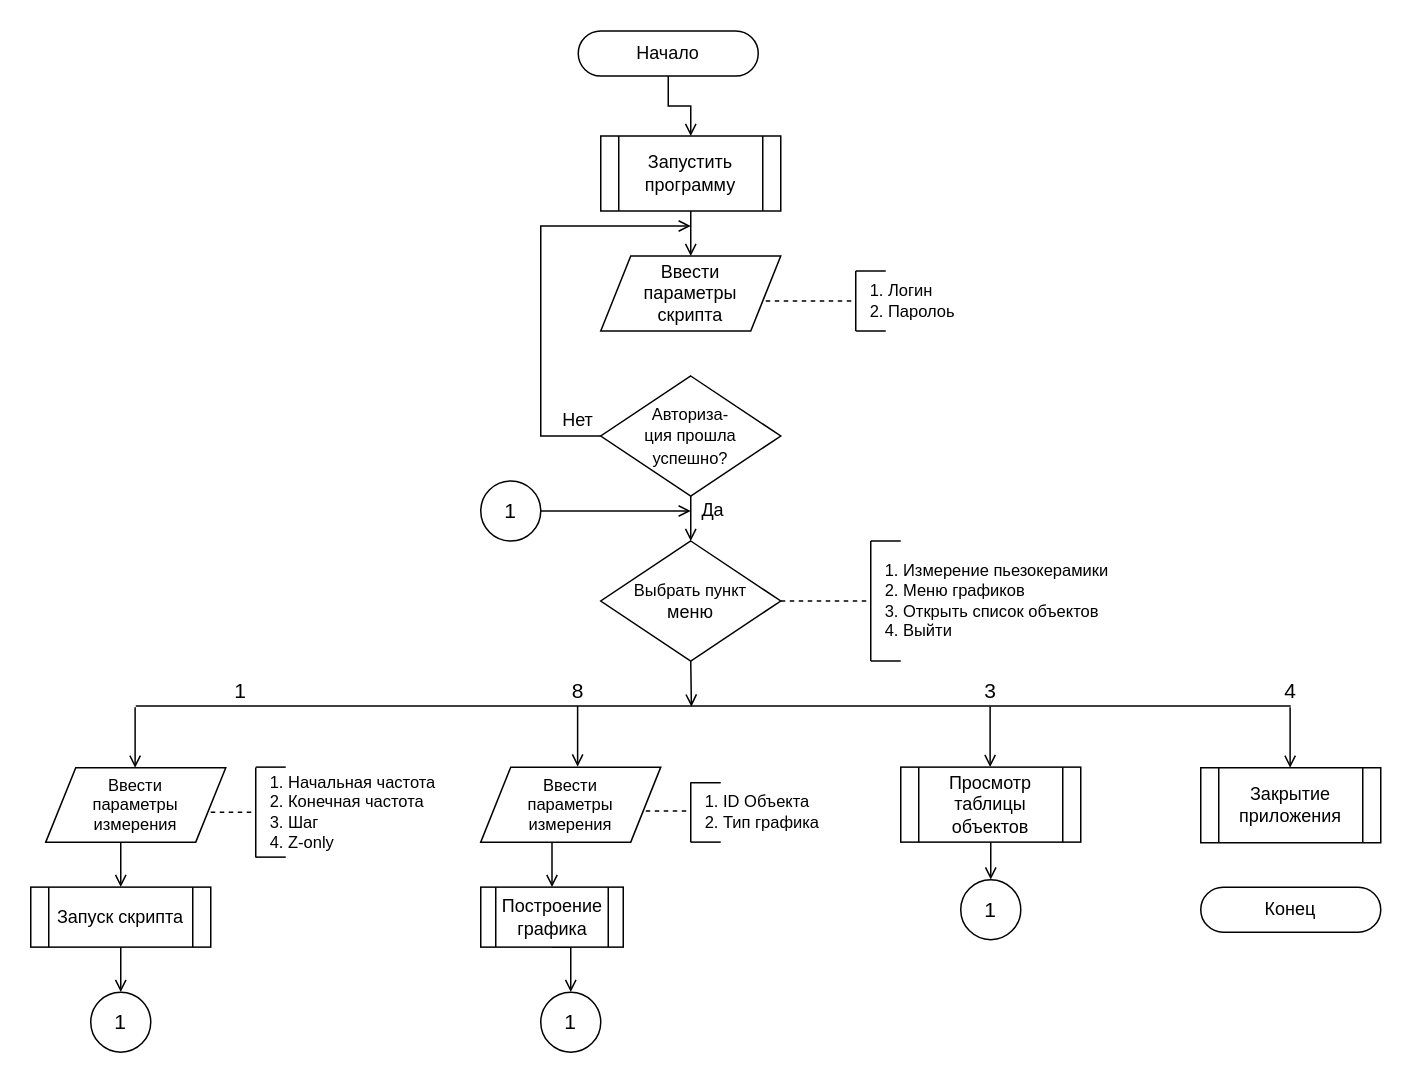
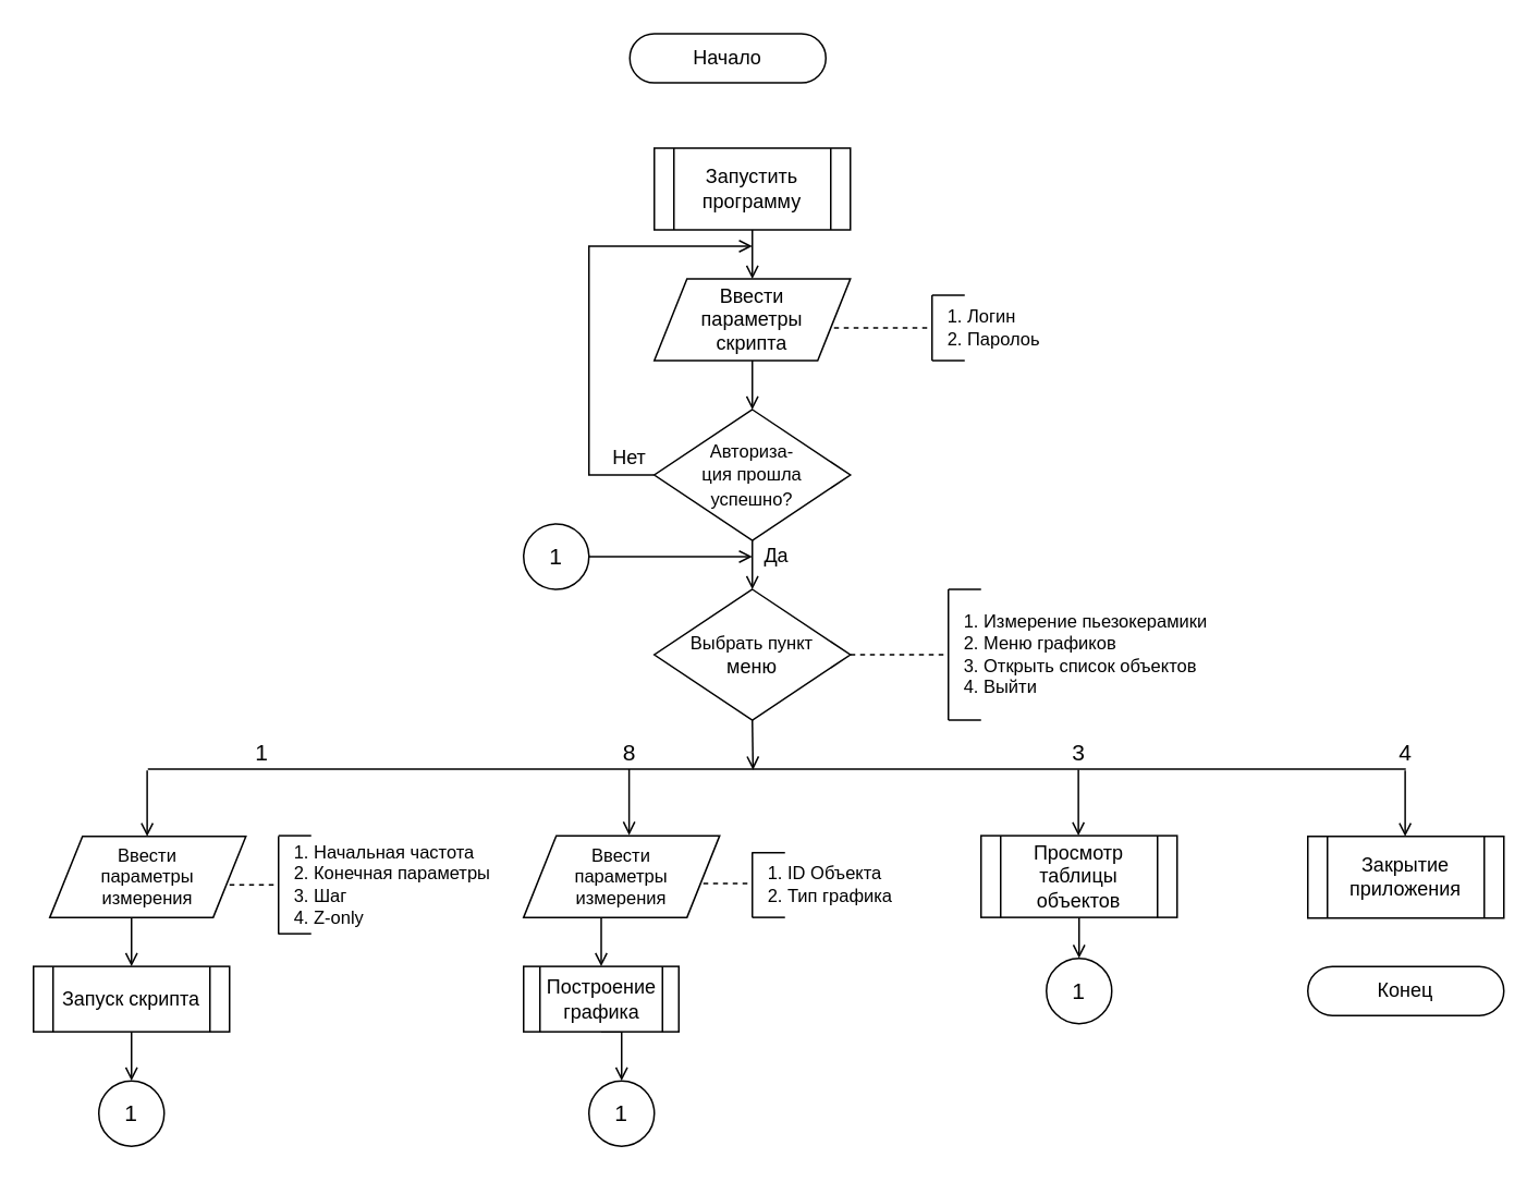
  <mxCell id="0" />
  <mxCell id="1" parent="0" />
- <mxCell id="2" style="edgeStyle=orthogonalEdgeStyle;rounded=0;orthogonalLoop=1;jettySize=auto;html=1;exitX=0.5;exitY=1;exitDx=0;exitDy=0;entryX=0.5;entryY=0;entryDx=0;entryDy=0;fontSize=11;endArrow=open;endFill=0;" parent="1" source="3" target="5" edge="1"><mxGeometry relative="1" as="geometry" /></mxCell>
  <mxCell id="3" value="Начало" style="rounded=1;whiteSpace=wrap;html=1;arcSize=50;" parent="1" vertex="1"><mxGeometry x="385" y="20" width="120" height="30" as="geometry" /></mxCell>
  <mxCell id="4" style="edgeStyle=orthogonalEdgeStyle;rounded=0;orthogonalLoop=1;jettySize=auto;html=1;exitX=0.5;exitY=1;exitDx=0;exitDy=0;entryX=0.5;entryY=0;entryDx=0;entryDy=0;fontSize=11;endArrow=open;endFill=0;" parent="1" source="5" target="7" edge="1"><mxGeometry relative="1" as="geometry" /></mxCell>
  <mxCell id="5" value="Запустить программу" style="shape=process;whiteSpace=wrap;html=1;backgroundOutline=1;" parent="1" vertex="1"><mxGeometry x="400" y="90" width="120" height="50" as="geometry" /></mxCell>
+ <mxCell id="6" style="edgeStyle=orthogonalEdgeStyle;rounded=0;orthogonalLoop=1;jettySize=auto;html=1;exitX=0.5;exitY=1;exitDx=0;exitDy=0;entryX=0.5;entryY=0;entryDx=0;entryDy=0;fontSize=11;endArrow=open;endFill=0;" parent="1" source="7" target="10" edge="1"><mxGeometry relative="1" as="geometry" /></mxCell>
  <mxCell id="7" value="Ввести&lt;br&gt;параметры&lt;br&gt;скрипта" style="shape=parallelogram;perimeter=parallelogramPerimeter;whiteSpace=wrap;html=1;fixedSize=1;" parent="1" vertex="1"><mxGeometry x="400" y="170" width="120" height="50" as="geometry" /></mxCell>
  <mxCell id="8" style="edgeStyle=orthogonalEdgeStyle;rounded=0;orthogonalLoop=1;jettySize=auto;html=1;exitX=0;exitY=0.5;exitDx=0;exitDy=0;fontSize=11;endArrow=open;endFill=0;" parent="1" source="10" edge="1"><mxGeometry relative="1" as="geometry"><mxPoint x="460" y="150" as="targetPoint" /><Array as="points"><mxPoint x="360" y="290" /><mxPoint x="360" y="150" /></Array></mxGeometry></mxCell>
  <mxCell id="9" style="edgeStyle=orthogonalEdgeStyle;rounded=0;orthogonalLoop=1;jettySize=auto;html=1;exitX=0.5;exitY=1;exitDx=0;exitDy=0;entryX=0.5;entryY=0;entryDx=0;entryDy=0;fontSize=11;endArrow=open;endFill=0;" parent="1" source="10" target="12" edge="1"><mxGeometry relative="1" as="geometry" /></mxCell>
  <mxCell id="10" value="&lt;font style=&quot;font-size: 11px;&quot;&gt;Авториза-&lt;br&gt;ция прошла&lt;br&gt;успешно?&lt;/font&gt;" style="rhombus;whiteSpace=wrap;html=1;" parent="1" vertex="1"><mxGeometry x="400" y="250" width="120" height="80" as="geometry" /></mxCell>
  <mxCell id="11" value="&lt;font style=&quot;font-size: 12px;&quot;&gt;Нет&lt;/font&gt;" style="text;html=1;strokeColor=none;fillColor=none;align=center;verticalAlign=middle;whiteSpace=wrap;rounded=0;fontSize=11;" parent="1" vertex="1"><mxGeometry x="360" y="270" width="50" height="20" as="geometry" /></mxCell>
  <mxCell id="12" value="&lt;span style=&quot;font-size: 11px;&quot;&gt;Выбрать пункт&lt;br&gt;&lt;/span&gt;меню" style="rhombus;whiteSpace=wrap;html=1;" parent="1" vertex="1"><mxGeometry x="400" y="360" width="120" height="80" as="geometry" /></mxCell>
  <mxCell id="13" value="" style="endArrow=none;dashed=1;html=1;rounded=0;fontSize=11;exitX=1;exitY=0.5;exitDx=0;exitDy=0;" parent="1" source="12" edge="1"><mxGeometry width="50" height="50" relative="1" as="geometry"><mxPoint x="660" y="490" as="sourcePoint" /><mxPoint x="580" y="400" as="targetPoint" /></mxGeometry></mxCell>
  <mxCell id="14" value="" style="endArrow=none;html=1;rounded=0;fontSize=11;" parent="1" edge="1"><mxGeometry width="50" height="50" relative="1" as="geometry"><mxPoint x="580" y="440" as="sourcePoint" /><mxPoint x="580" y="360" as="targetPoint" /></mxGeometry></mxCell>
  <mxCell id="15" value="" style="endArrow=none;html=1;rounded=0;fontSize=11;" parent="1" edge="1"><mxGeometry width="50" height="50" relative="1" as="geometry"><mxPoint x="600" y="360" as="sourcePoint" /><mxPoint x="580" y="360" as="targetPoint" /></mxGeometry></mxCell>
  <mxCell id="16" value="" style="endArrow=none;html=1;rounded=0;fontSize=11;" parent="1" edge="1"><mxGeometry width="50" height="50" relative="1" as="geometry"><mxPoint x="600" y="440" as="sourcePoint" /><mxPoint x="580" y="440" as="targetPoint" /></mxGeometry></mxCell>
  <mxCell id="17" value="&lt;div style=&quot;&quot;&gt;&lt;ol&gt;&lt;li&gt;&lt;span style=&quot;background-color: initial;&quot;&gt;Измерение пьезокерамики&lt;/span&gt;&lt;/li&gt;&lt;li&gt;&lt;span style=&quot;background-color: initial;&quot;&gt;Меню графиков&lt;/span&gt;&lt;/li&gt;&lt;li&gt;&lt;span style=&quot;background-color: initial;&quot;&gt;Открыть список объектов&lt;/span&gt;&lt;/li&gt;&lt;li&gt;&lt;span style=&quot;background-color: initial;&quot;&gt;Выйти&lt;/span&gt;&lt;/li&gt;&lt;/ol&gt;&lt;/div&gt;" style="text;html=1;strokeColor=none;fillColor=none;align=left;verticalAlign=middle;whiteSpace=wrap;rounded=0;fontSize=11;" parent="1" vertex="1"><mxGeometry x="560" y="360" width="190" height="80" as="geometry" /></mxCell>
  <mxCell id="18" value="&lt;div style=&quot;&quot;&gt;&lt;ol&gt;&lt;li&gt;Логин&lt;/li&gt;&lt;li&gt;Паролоь&lt;/li&gt;&lt;/ol&gt;&lt;/div&gt;" style="text;html=1;strokeColor=none;fillColor=none;align=left;verticalAlign=middle;whiteSpace=wrap;rounded=0;fontSize=11;" parent="1" vertex="1"><mxGeometry x="550" y="185.34" width="190" height="29.31" as="geometry" /></mxCell>
  <mxCell id="19" value="" style="endArrow=none;dashed=1;html=1;rounded=0;fontSize=11;exitX=1;exitY=0.5;exitDx=0;exitDy=0;" parent="1" edge="1"><mxGeometry width="50" height="50" relative="1" as="geometry"><mxPoint x="510" y="200" as="sourcePoint" /><mxPoint x="570" y="200" as="targetPoint" /></mxGeometry></mxCell>
  <mxCell id="20" value="&lt;font style=&quot;font-size: 12px;&quot;&gt;Да&lt;/font&gt;" style="text;html=1;strokeColor=none;fillColor=none;align=center;verticalAlign=middle;whiteSpace=wrap;rounded=0;fontSize=11;" parent="1" vertex="1"><mxGeometry x="460" y="330" width="30" height="20" as="geometry" /></mxCell>
  <mxCell id="21" style="edgeStyle=orthogonalEdgeStyle;rounded=0;orthogonalLoop=1;jettySize=auto;html=1;exitX=0.5;exitY=1;exitDx=0;exitDy=0;entryX=0.5;entryY=0;entryDx=0;entryDy=0;fontSize=11;endArrow=open;endFill=0;" parent="1" source="22" target="29" edge="1"><mxGeometry relative="1" as="geometry" /></mxCell>
  <mxCell id="22" value="Ввести&lt;br&gt;параметры&lt;br&gt;измерения" style="shape=parallelogram;perimeter=parallelogramPerimeter;whiteSpace=wrap;html=1;fixedSize=1;fontSize=11;" parent="1" vertex="1"><mxGeometry x="30" y="511.17" width="120" height="49.58" as="geometry" /></mxCell>
  <mxCell id="23" value="" style="endArrow=none;dashed=1;html=1;rounded=0;fontSize=11;exitX=1;exitY=0.5;exitDx=0;exitDy=0;" parent="1" edge="1"><mxGeometry width="50" height="50" relative="1" as="geometry"><mxPoint x="140" y="540.88" as="sourcePoint" /><mxPoint x="170" y="540.88" as="targetPoint" /></mxGeometry></mxCell>
  <mxCell id="24" value="" style="endArrow=none;html=1;rounded=0;fontSize=11;" parent="1" edge="1"><mxGeometry width="50" height="50" relative="1" as="geometry"><mxPoint x="170" y="571.08" as="sourcePoint" /><mxPoint x="170" y="511.08" as="targetPoint" /></mxGeometry></mxCell>
  <mxCell id="25" value="" style="endArrow=none;html=1;rounded=0;fontSize=11;" parent="1" edge="1"><mxGeometry width="50" height="50" relative="1" as="geometry"><mxPoint x="190" y="510.75" as="sourcePoint" /><mxPoint x="170" y="510.75" as="targetPoint" /></mxGeometry></mxCell>
  <mxCell id="26" value="" style="endArrow=none;html=1;rounded=0;fontSize=11;" parent="1" edge="1"><mxGeometry width="50" height="50" relative="1" as="geometry"><mxPoint x="190" y="570.75" as="sourcePoint" /><mxPoint x="170" y="570.75" as="targetPoint" /></mxGeometry></mxCell>
- <mxCell id="27" value="&lt;div style=&quot;&quot;&gt;&lt;ol&gt;&lt;li&gt;Начальная частота&lt;/li&gt;&lt;li&gt;Конечная частота&lt;/li&gt;&lt;li&gt;Шаг&lt;/li&gt;&lt;li&gt;Z-only&lt;/li&gt;&lt;/ol&gt;&lt;/div&gt;" style="text;html=1;strokeColor=none;fillColor=none;align=left;verticalAlign=middle;whiteSpace=wrap;rounded=0;fontSize=11;" parent="1" vertex="1"><mxGeometry x="150" y="511.08" width="190" height="60" as="geometry" /></mxCell>
+ <mxCell id="27" value="&lt;div style=&quot;&quot;&gt;&lt;ol&gt;&lt;li&gt;Начальная частота&lt;/li&gt;&lt;li&gt;Конечная параметры&lt;/li&gt;&lt;li&gt;Шаг&lt;/li&gt;&lt;li&gt;Z-only&lt;/li&gt;&lt;/ol&gt;&lt;/div&gt;" style="text;html=1;strokeColor=none;fillColor=none;align=left;verticalAlign=middle;whiteSpace=wrap;rounded=0;fontSize=11;" parent="1" vertex="1"><mxGeometry x="150" y="511.08" width="190" height="60" as="geometry" /></mxCell>
  <mxCell id="28" style="edgeStyle=orthogonalEdgeStyle;rounded=0;orthogonalLoop=1;jettySize=auto;html=1;exitX=0.5;exitY=1;exitDx=0;exitDy=0;entryX=0.5;entryY=0;entryDx=0;entryDy=0;fontSize=14;endArrow=open;endFill=0;" parent="1" source="29" target="30" edge="1"><mxGeometry relative="1" as="geometry" /></mxCell>
  <mxCell id="29" value="Запуск скрипта" style="shape=process;whiteSpace=wrap;html=1;backgroundOutline=1;" parent="1" vertex="1"><mxGeometry x="20" y="590.75" width="120" height="40" as="geometry" /></mxCell>
  <mxCell id="30" value="&lt;font style=&quot;font-size: 14px;&quot;&gt;1&lt;/font&gt;" style="ellipse;whiteSpace=wrap;html=1;fontSize=11;" parent="1" vertex="1"><mxGeometry y="660.75" width="40" height="40" as="geometry" x="60" /></mxCell>
  <mxCell id="31" style="edgeStyle=orthogonalEdgeStyle;rounded=0;orthogonalLoop=1;jettySize=auto;html=1;exitX=1;exitY=0.5;exitDx=0;exitDy=0;fontSize=14;endArrow=open;endFill=0;" parent="1" source="32" edge="1"><mxGeometry relative="1" as="geometry"><mxPoint x="460" y="340" as="targetPoint" /></mxGeometry></mxCell>
  <mxCell id="32" value="&lt;font style=&quot;font-size: 14px;&quot;&gt;1&lt;/font&gt;" style="ellipse;whiteSpace=wrap;html=1;fontSize=11;" parent="1" vertex="1"><mxGeometry x="320" y="320" width="40" height="40" as="geometry" /></mxCell>
  <mxCell id="33" value="&lt;font style=&quot;font-size: 14px;&quot;&gt;1&lt;/font&gt;" style="text;html=1;strokeColor=none;fillColor=none;align=center;verticalAlign=middle;whiteSpace=wrap;rounded=0;fontSize=12;" parent="1" vertex="1"><mxGeometry x="150" y="450" width="20" height="20" as="geometry" /></mxCell>
  <mxCell id="34" style="edgeStyle=orthogonalEdgeStyle;rounded=0;orthogonalLoop=1;jettySize=auto;html=1;exitX=0.5;exitY=1;exitDx=0;exitDy=0;entryX=0.5;entryY=0;entryDx=0;entryDy=0;fontSize=14;endArrow=open;endFill=0;" parent="1" source="35" target="42" edge="1"><mxGeometry relative="1" as="geometry" /></mxCell>
  <mxCell id="35" value="Ввести&lt;br&gt;параметры&lt;br&gt;измерения" style="shape=parallelogram;perimeter=parallelogramPerimeter;whiteSpace=wrap;html=1;fixedSize=1;fontSize=11;" parent="1" vertex="1"><mxGeometry x="320" y="510.75" width="120" height="50" as="geometry" /></mxCell>
  <mxCell id="36" value="" style="endArrow=none;dashed=1;html=1;rounded=0;fontSize=11;exitX=1;exitY=0.5;exitDx=0;exitDy=0;" parent="1" edge="1"><mxGeometry width="50" height="50" relative="1" as="geometry"><mxPoint x="430" y="539.92" as="sourcePoint" /><mxPoint x="460" y="539.92" as="targetPoint" /></mxGeometry></mxCell>
  <mxCell id="37" value="" style="endArrow=none;html=1;rounded=0;fontSize=11;" parent="1" edge="1"><mxGeometry width="50" height="50" relative="1" as="geometry"><mxPoint x="460" y="560.75" as="sourcePoint" /><mxPoint x="460" y="520.75" as="targetPoint" /></mxGeometry></mxCell>
  <mxCell id="38" value="" style="endArrow=none;html=1;rounded=0;fontSize=11;" parent="1" edge="1"><mxGeometry width="50" height="50" relative="1" as="geometry"><mxPoint x="480" y="521.16" as="sourcePoint" /><mxPoint x="460" y="521.16" as="targetPoint" /></mxGeometry></mxCell>
  <mxCell id="39" value="" style="endArrow=none;html=1;rounded=0;fontSize=11;" parent="1" edge="1"><mxGeometry width="50" height="50" relative="1" as="geometry"><mxPoint x="480" y="560.75" as="sourcePoint" /><mxPoint x="460" y="560.75" as="targetPoint" /></mxGeometry></mxCell>
  <mxCell id="40" value="&lt;div style=&quot;&quot;&gt;&lt;ol&gt;&lt;li&gt;ID Объекта&lt;/li&gt;&lt;li&gt;Тип графика&lt;/li&gt;&lt;/ol&gt;&lt;/div&gt;" style="text;html=1;strokeColor=none;fillColor=none;align=left;verticalAlign=middle;whiteSpace=wrap;rounded=0;fontSize=11;" parent="1" vertex="1"><mxGeometry x="440" y="521.58" width="190" height="39.17" as="geometry" /></mxCell>
  <mxCell id="41" style="edgeStyle=orthogonalEdgeStyle;rounded=0;orthogonalLoop=1;jettySize=auto;html=1;exitX=0.5;exitY=1;exitDx=0;exitDy=0;entryX=0.5;entryY=0;entryDx=0;entryDy=0;fontSize=14;endArrow=open;endFill=0;" parent="1" source="42" target="43" edge="1"><mxGeometry relative="1" as="geometry" /></mxCell>
  <mxCell id="42" value="Построение графика" style="shape=process;whiteSpace=wrap;html=1;backgroundOutline=1;" parent="1" vertex="1"><mxGeometry x="320" y="590.75" width="95" height="40" as="geometry" /></mxCell>
  <mxCell id="43" value="&lt;font style=&quot;font-size: 14px;&quot;&gt;1&lt;/font&gt;" style="ellipse;whiteSpace=wrap;html=1;fontSize=11;" parent="1" vertex="1"><mxGeometry x="360" y="660.75" width="40" height="40" as="geometry" /></mxCell>
  <mxCell id="44" style="edgeStyle=orthogonalEdgeStyle;rounded=0;orthogonalLoop=1;jettySize=auto;html=1;exitX=0.5;exitY=1;exitDx=0;exitDy=0;entryX=0.5;entryY=0;entryDx=0;entryDy=0;fontSize=14;endArrow=open;endFill=0;" parent="1" source="45" target="52" edge="1"><mxGeometry relative="1" as="geometry" /></mxCell>
  <mxCell id="45" value="Просмотр таблицы объектов" style="shape=process;whiteSpace=wrap;html=1;backgroundOutline=1;" parent="1" vertex="1"><mxGeometry x="600" y="510.75" width="120" height="50" as="geometry" /></mxCell>
  <mxCell id="46" value="" style="endArrow=none;html=1;rounded=0;fontSize=14;" parent="1" edge="1"><mxGeometry width="50" height="50" relative="1" as="geometry"><mxPoint x="90" y="470" as="sourcePoint" /><mxPoint x="860" y="470" as="targetPoint" /></mxGeometry></mxCell>
  <mxCell id="47" value="" style="endArrow=open;html=1;rounded=0;fontSize=14;entryX=0.5;entryY=0;entryDx=0;entryDy=0;endFill=0;" parent="1" edge="1"><mxGeometry width="50" height="50" relative="1" as="geometry"><mxPoint x="659.58" y="470.33" as="sourcePoint" /><mxPoint x="659.58" y="510.75" as="targetPoint" /></mxGeometry></mxCell>
  <mxCell id="48" value="" style="endArrow=open;html=1;rounded=0;fontSize=14;entryX=0.5;entryY=0;entryDx=0;entryDy=0;endFill=0;" parent="1" edge="1"><mxGeometry width="50" height="50" relative="1" as="geometry"><mxPoint x="384.58" y="470" as="sourcePoint" /><mxPoint x="384.58" y="510.42" as="targetPoint" /></mxGeometry></mxCell>
  <mxCell id="49" value="" style="endArrow=open;html=1;rounded=0;fontSize=14;entryX=0.5;entryY=0;entryDx=0;entryDy=0;endFill=0;" parent="1" edge="1"><mxGeometry width="50" height="50" relative="1" as="geometry"><mxPoint x="460" y="440" as="sourcePoint" /><mxPoint x="460.43" y="470.42" as="targetPoint" /></mxGeometry></mxCell>
  <mxCell id="50" value="&lt;font style=&quot;font-size: 14px;&quot;&gt;8&lt;/font&gt;" style="text;html=1;strokeColor=none;fillColor=none;align=center;verticalAlign=middle;whiteSpace=wrap;rounded=0;fontSize=12;" parent="1" vertex="1"><mxGeometry x="375" y="450" width="20" height="20" as="geometry" /></mxCell>
  <mxCell id="51" value="&lt;font style=&quot;font-size: 14px;&quot;&gt;3&lt;/font&gt;" style="text;html=1;strokeColor=none;fillColor=none;align=center;verticalAlign=middle;whiteSpace=wrap;rounded=0;fontSize=12;" parent="1" vertex="1"><mxGeometry x="650" y="450" width="20" height="20" as="geometry" /></mxCell>
  <mxCell id="52" value="&lt;font style=&quot;font-size: 14px;&quot;&gt;1&lt;/font&gt;" style="ellipse;whiteSpace=wrap;html=1;fontSize=11;" parent="1" vertex="1"><mxGeometry x="640" y="585.75" width="40" height="40" as="geometry" /></mxCell>
  <mxCell id="53" value="Закрытие приложения" style="shape=process;whiteSpace=wrap;html=1;backgroundOutline=1;" parent="1" vertex="1"><mxGeometry x="800" y="511.17" width="120" height="50" as="geometry" /></mxCell>
  <mxCell id="54" value="" style="endArrow=open;html=1;rounded=0;fontSize=14;entryX=0.5;entryY=0;entryDx=0;entryDy=0;endFill=0;" parent="1" edge="1"><mxGeometry width="50" height="50" relative="1" as="geometry"><mxPoint x="859.58" y="470.75" as="sourcePoint" /><mxPoint x="859.58" y="511.17" as="targetPoint" /></mxGeometry></mxCell>
  <mxCell id="55" value="" style="endArrow=open;html=1;rounded=0;fontSize=14;entryX=0.5;entryY=0;entryDx=0;entryDy=0;endFill=0;" parent="1" edge="1"><mxGeometry width="50" height="50" relative="1" as="geometry"><mxPoint x="89.58" y="470.75" as="sourcePoint" /><mxPoint x="89.58" y="511.17" as="targetPoint" /></mxGeometry></mxCell>
  <mxCell id="56" value="&lt;font style=&quot;font-size: 14px;&quot;&gt;4&lt;/font&gt;" style="text;html=1;strokeColor=none;fillColor=none;align=center;verticalAlign=middle;whiteSpace=wrap;rounded=0;fontSize=12;" parent="1" vertex="1"><mxGeometry x="850" y="450" width="20" height="20" as="geometry" /></mxCell>
  <mxCell id="57" value="Конец" style="rounded=1;whiteSpace=wrap;html=1;arcSize=50;" parent="1" vertex="1"><mxGeometry x="800" y="590.75" width="120" height="30" as="geometry" /></mxCell>
  <mxCell id="58" value="" style="group" vertex="1" connectable="0" parent="1"><mxGeometry x="570" y="180" width="20" height="40.0" as="geometry" /></mxCell>
  <mxCell id="59" value="" style="endArrow=none;html=1;rounded=0;fontSize=11;" parent="58" edge="1"><mxGeometry width="50" height="50" relative="1" as="geometry"><mxPoint y="40" as="sourcePoint" /><mxPoint as="targetPoint" /></mxGeometry></mxCell>
  <mxCell id="60" value="" style="endArrow=none;html=1;rounded=0;fontSize=11;" parent="58" edge="1"><mxGeometry width="50" height="50" relative="1" as="geometry"><mxPoint x="20" y="1.137e-13" as="sourcePoint" /><mxPoint y="1.137e-13" as="targetPoint" /></mxGeometry></mxCell>
  <mxCell id="61" value="" style="endArrow=none;html=1;rounded=0;fontSize=11;" parent="58" edge="1"><mxGeometry width="50" height="50" relative="1" as="geometry"><mxPoint x="20" y="40.0" as="sourcePoint" /><mxPoint y="40.0" as="targetPoint" /></mxGeometry></mxCell>
